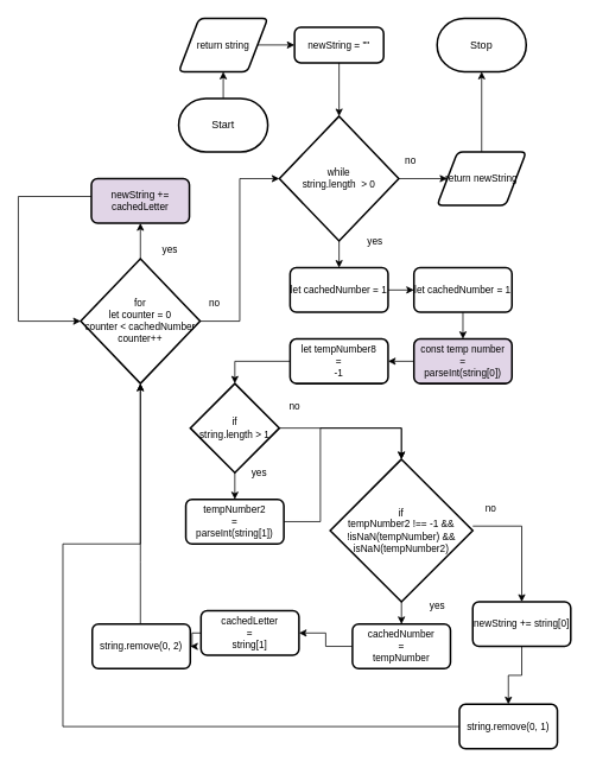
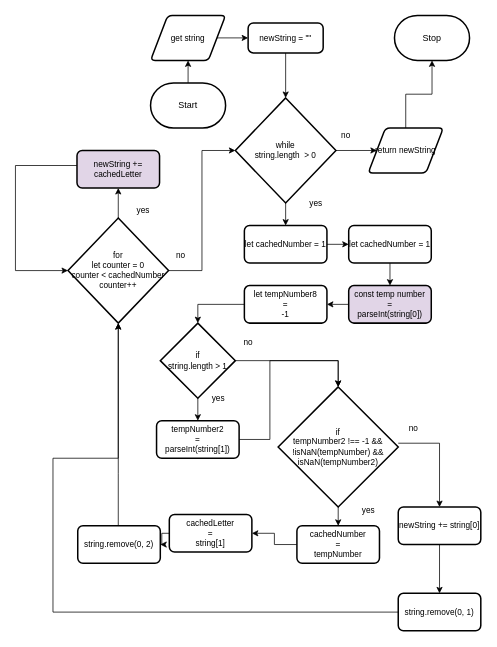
  <mxCell id="0" />
  <mxCell id="1" parent="0" />
  <mxCell id="2" style="edgeStyle=orthogonalEdgeStyle;shape=connector;rounded=0;html=1;labelBackgroundColor=default;strokeColor=default;fontFamily=Helvetica;fontSize=11;fontColor=default;endArrow=classic;" edge="1" parent="1" source="3" target="6"><mxGeometry relative="1" as="geometry" /></mxCell>
  <mxCell id="3" value="Start" style="strokeWidth=2;html=1;shape=mxgraph.flowchart.terminator;whiteSpace=wrap;" vertex="1" parent="1"><mxGeometry x="200" y="110" width="100" height="60" as="geometry" /></mxCell>
- <mxCell id="4" value="Stop" style="strokeWidth=2;html=1;shape=mxgraph.flowchart.terminator;whiteSpace=wrap;" vertex="1" parent="1"><mxGeometry x="490" y="20" width="100" height="60" as="geometry" /></mxCell>
+ <mxCell id="4" value="Stop" style="strokeWidth=2;html=1;shape=mxgraph.flowchart.terminator;whiteSpace=wrap;" vertex="1" parent="1"><mxGeometry x="525" y="20" width="100" height="60" as="geometry" /></mxCell>
  <mxCell id="5" style="edgeStyle=orthogonalEdgeStyle;shape=connector;rounded=0;html=1;entryX=0;entryY=0.5;entryDx=0;entryDy=0;labelBackgroundColor=default;strokeColor=default;fontFamily=Helvetica;fontSize=11;fontColor=default;endArrow=classic;" edge="1" parent="1" source="6" target="8"><mxGeometry relative="1" as="geometry" /></mxCell>
- <mxCell id="6" value="return string" style="shape=parallelogram;html=1;strokeWidth=2;perimeter=parallelogramPerimeter;whiteSpace=wrap;rounded=1;arcSize=12;size=0.23;fontFamily=Helvetica;fontSize=11;fontColor=default;" vertex="1" parent="1"><mxGeometry x="200" y="20" width="100" height="60" as="geometry" /></mxCell>
+ <mxCell id="6" value="get string" style="shape=parallelogram;html=1;strokeWidth=2;perimeter=parallelogramPerimeter;whiteSpace=wrap;rounded=1;arcSize=12;size=0.23;fontFamily=Helvetica;fontSize=11;fontColor=default;" vertex="1" parent="1"><mxGeometry x="200" y="20" width="100" height="60" as="geometry" /></mxCell>
  <mxCell id="7" style="edgeStyle=orthogonalEdgeStyle;shape=connector;rounded=0;html=1;entryX=0.5;entryY=0;entryDx=0;entryDy=0;entryPerimeter=0;labelBackgroundColor=default;strokeColor=default;fontFamily=Helvetica;fontSize=11;fontColor=default;endArrow=classic;" edge="1" parent="1" source="8" target="11"><mxGeometry relative="1" as="geometry" /></mxCell>
  <mxCell id="8" value="newString = &quot;&quot;" style="rounded=1;whiteSpace=wrap;html=1;absoluteArcSize=1;arcSize=14;strokeWidth=2;fontFamily=Helvetica;fontSize=11;fontColor=default;" vertex="1" parent="1"><mxGeometry x="330" y="30" width="100" height="40" as="geometry" /></mxCell>
  <mxCell id="9" style="edgeStyle=orthogonalEdgeStyle;shape=connector;rounded=0;html=1;labelBackgroundColor=default;strokeColor=default;fontFamily=Helvetica;fontSize=11;fontColor=default;endArrow=classic;" edge="1" parent="1" source="11" target="15"><mxGeometry relative="1" as="geometry" /></mxCell>
  <mxCell id="10" style="edgeStyle=orthogonalEdgeStyle;shape=connector;rounded=0;html=1;entryX=0;entryY=0.5;entryDx=0;entryDy=0;labelBackgroundColor=default;strokeColor=default;fontFamily=Helvetica;fontSize=11;fontColor=default;endArrow=classic;" edge="1" parent="1" source="11" target="52"><mxGeometry relative="1" as="geometry" /></mxCell>
  <mxCell id="11" value="while&lt;br&gt;string.length&amp;nbsp; &amp;gt; 0" style="strokeWidth=2;html=1;shape=mxgraph.flowchart.decision;whiteSpace=wrap;fontFamily=Helvetica;fontSize=11;fontColor=default;" vertex="1" parent="1"><mxGeometry x="313" y="130" width="134" height="140" as="geometry" /></mxCell>
  <mxCell id="12" value="yes" style="text;html=1;align=center;verticalAlign=middle;resizable=0;points=[];autosize=1;strokeColor=none;fillColor=none;fontSize=11;fontFamily=Helvetica;fontColor=default;" vertex="1" parent="1"><mxGeometry x="400" y="255" width="40" height="30" as="geometry" /></mxCell>
  <mxCell id="13" value="no" style="text;html=1;align=center;verticalAlign=middle;resizable=0;points=[];autosize=1;strokeColor=none;fillColor=none;fontSize=11;fontFamily=Helvetica;fontColor=default;" vertex="1" parent="1"><mxGeometry x="440" y="165" width="40" height="30" as="geometry" /></mxCell>
  <mxCell id="14" style="edgeStyle=orthogonalEdgeStyle;shape=connector;rounded=0;html=1;labelBackgroundColor=default;strokeColor=default;fontFamily=Helvetica;fontSize=11;fontColor=default;endArrow=classic;" edge="1" parent="1" source="15" target="17"><mxGeometry relative="1" as="geometry" /></mxCell>
  <mxCell id="15" value="let cachedNumber = 1" style="rounded=1;whiteSpace=wrap;html=1;absoluteArcSize=1;arcSize=14;strokeWidth=2;fontFamily=Helvetica;fontSize=11;fontColor=default;" vertex="1" parent="1"><mxGeometry x="325" y="300" width="110" height="50" as="geometry" /></mxCell>
  <mxCell id="16" style="edgeStyle=orthogonalEdgeStyle;shape=connector;rounded=0;html=1;labelBackgroundColor=default;strokeColor=default;fontFamily=Helvetica;fontSize=11;fontColor=default;endArrow=classic;" edge="1" parent="1" source="17" target="19"><mxGeometry relative="1" as="geometry" /></mxCell>
  <mxCell id="17" value="let cachedNumber = 1" style="rounded=1;whiteSpace=wrap;html=1;absoluteArcSize=1;arcSize=14;strokeWidth=2;fontFamily=Helvetica;fontSize=11;fontColor=default;" vertex="1" parent="1"><mxGeometry x="464" y="300" width="110" height="50" as="geometry" /></mxCell>
  <mxCell id="18" style="edgeStyle=orthogonalEdgeStyle;shape=connector;rounded=0;html=1;labelBackgroundColor=default;strokeColor=default;fontFamily=Helvetica;fontSize=11;fontColor=default;endArrow=classic;" edge="1" parent="1" source="19" target="21"><mxGeometry relative="1" as="geometry" /></mxCell>
  <mxCell id="19" value="const temp number&lt;br&gt;=&lt;br&gt;parseInt(string[0])" style="rounded=1;whiteSpace=wrap;html=1;absoluteArcSize=1;arcSize=14;strokeWidth=2;fontFamily=Helvetica;fontSize=11;fontColor=default;fillColor=#e1d5e7;" vertex="1" parent="1"><mxGeometry x="464" y="380" width="110" height="50" as="geometry" /></mxCell>
  <mxCell id="20" style="edgeStyle=orthogonalEdgeStyle;shape=connector;rounded=0;html=1;entryX=0.5;entryY=0;entryDx=0;entryDy=0;entryPerimeter=0;labelBackgroundColor=default;strokeColor=default;fontFamily=Helvetica;fontSize=11;fontColor=default;endArrow=classic;" edge="1" parent="1" source="21" target="24"><mxGeometry relative="1" as="geometry" /></mxCell>
  <mxCell id="21" value="let tempNumber8&lt;br&gt;=&lt;br&gt;-1" style="rounded=1;whiteSpace=wrap;html=1;absoluteArcSize=1;arcSize=14;strokeWidth=2;fontFamily=Helvetica;fontSize=11;fontColor=default;" vertex="1" parent="1"><mxGeometry x="325" y="380" width="110" height="50" as="geometry" /></mxCell>
  <mxCell id="22" style="edgeStyle=orthogonalEdgeStyle;shape=connector;rounded=0;html=1;labelBackgroundColor=default;strokeColor=default;fontFamily=Helvetica;fontSize=11;fontColor=default;endArrow=classic;" edge="1" parent="1" source="24" target="29"><mxGeometry relative="1" as="geometry" /></mxCell>
  <mxCell id="23" style="edgeStyle=orthogonalEdgeStyle;shape=connector;rounded=0;html=1;entryX=0.5;entryY=0;entryDx=0;entryDy=0;entryPerimeter=0;labelBackgroundColor=default;strokeColor=default;fontFamily=Helvetica;fontSize=11;fontColor=default;endArrow=classic;" edge="1" parent="1" source="24" target="27"><mxGeometry relative="1" as="geometry" /></mxCell>
  <mxCell id="24" value="if&lt;br&gt;string.length &amp;gt; 1" style="strokeWidth=2;html=1;shape=mxgraph.flowchart.decision;whiteSpace=wrap;fontFamily=Helvetica;fontSize=11;fontColor=default;" vertex="1" parent="1"><mxGeometry x="213" y="430" width="100" height="100" as="geometry" /></mxCell>
  <mxCell id="25" style="edgeStyle=orthogonalEdgeStyle;shape=connector;rounded=0;html=1;entryX=0.5;entryY=0;entryDx=0;entryDy=0;labelBackgroundColor=default;strokeColor=default;fontFamily=Helvetica;fontSize=11;fontColor=default;endArrow=classic;" edge="1" parent="1" source="27" target="35"><mxGeometry relative="1" as="geometry" /></mxCell>
  <mxCell id="26" style="edgeStyle=orthogonalEdgeStyle;shape=connector;rounded=0;html=1;entryX=0.5;entryY=0;entryDx=0;entryDy=0;labelBackgroundColor=default;strokeColor=default;fontFamily=Helvetica;fontSize=11;fontColor=default;endArrow=classic;" edge="1" parent="1" source="27" target="43"><mxGeometry relative="1" as="geometry"><Array as="points"><mxPoint x="585" y="590" /></Array></mxGeometry></mxCell>
  <mxCell id="27" value="if&lt;br&gt;tempNumber2 !== -1 &amp;amp;&amp;amp;&lt;br&gt;!isNaN(tempNumber) &amp;amp;&amp;amp;&lt;br&gt;isNaN(tempNumber2)" style="strokeWidth=2;html=1;shape=mxgraph.flowchart.decision;whiteSpace=wrap;fontFamily=Helvetica;fontSize=11;fontColor=default;" vertex="1" parent="1"><mxGeometry x="370" y="515" width="160" height="160" as="geometry" /></mxCell>
  <mxCell id="28" style="edgeStyle=orthogonalEdgeStyle;shape=connector;rounded=0;html=1;entryX=0.5;entryY=0;entryDx=0;entryDy=0;entryPerimeter=0;labelBackgroundColor=default;strokeColor=default;fontFamily=Helvetica;fontSize=11;fontColor=default;endArrow=classic;" edge="1" parent="1" source="29" target="27"><mxGeometry relative="1" as="geometry"><Array as="points"><mxPoint x="359" y="585" /><mxPoint x="359" y="480" /><mxPoint x="450" y="480" /></Array></mxGeometry></mxCell>
  <mxCell id="29" value="tempNumber2&lt;br&gt;=&lt;br&gt;parseInt(string[1])" style="rounded=1;whiteSpace=wrap;html=1;absoluteArcSize=1;arcSize=14;strokeWidth=2;fontFamily=Helvetica;fontSize=11;fontColor=default;" vertex="1" parent="1"><mxGeometry x="208" y="560" width="110" height="50" as="geometry" /></mxCell>
  <mxCell id="30" value="yes" style="text;html=1;align=center;verticalAlign=middle;resizable=0;points=[];autosize=1;strokeColor=none;fillColor=none;fontSize=11;fontFamily=Helvetica;fontColor=default;" vertex="1" parent="1"><mxGeometry x="270" y="515" width="40" height="30" as="geometry" /></mxCell>
  <mxCell id="31" value="no" style="text;html=1;align=center;verticalAlign=middle;resizable=0;points=[];autosize=1;strokeColor=none;fillColor=none;fontSize=11;fontFamily=Helvetica;fontColor=default;" vertex="1" parent="1"><mxGeometry x="310" y="440" width="40" height="30" as="geometry" /></mxCell>
  <mxCell id="32" value="yes" style="text;html=1;align=center;verticalAlign=middle;resizable=0;points=[];autosize=1;strokeColor=none;fillColor=none;fontSize=11;fontFamily=Helvetica;fontColor=default;" vertex="1" parent="1"><mxGeometry x="470" y="665" width="40" height="30" as="geometry" /></mxCell>
  <mxCell id="33" value="no" style="text;html=1;align=center;verticalAlign=middle;resizable=0;points=[];autosize=1;strokeColor=none;fillColor=none;fontSize=11;fontFamily=Helvetica;fontColor=default;" vertex="1" parent="1"><mxGeometry x="530" y="555" width="40" height="30" as="geometry" /></mxCell>
  <mxCell id="34" style="edgeStyle=orthogonalEdgeStyle;shape=connector;rounded=0;html=1;labelBackgroundColor=default;strokeColor=default;fontFamily=Helvetica;fontSize=11;fontColor=default;endArrow=classic;" edge="1" parent="1" source="35" target="37"><mxGeometry relative="1" as="geometry" /></mxCell>
  <mxCell id="35" value="cachedNumber&lt;br&gt;=&lt;br&gt;tempNumber" style="rounded=1;whiteSpace=wrap;html=1;absoluteArcSize=1;arcSize=14;strokeWidth=2;fontFamily=Helvetica;fontSize=11;fontColor=default;" vertex="1" parent="1"><mxGeometry x="395" y="700" width="110" height="50" as="geometry" /></mxCell>
  <mxCell id="36" style="edgeStyle=orthogonalEdgeStyle;shape=connector;rounded=0;html=1;labelBackgroundColor=default;strokeColor=default;fontFamily=Helvetica;fontSize=11;fontColor=default;endArrow=classic;" edge="1" parent="1" source="37" target="39"><mxGeometry relative="1" as="geometry" /></mxCell>
  <mxCell id="37" value="cachedLetter&lt;br&gt;=&lt;br&gt;string[1]" style="rounded=1;whiteSpace=wrap;html=1;absoluteArcSize=1;arcSize=14;strokeWidth=2;fontFamily=Helvetica;fontSize=11;fontColor=default;" vertex="1" parent="1"><mxGeometry x="225" y="685" width="110" height="50" as="geometry" /></mxCell>
  <mxCell id="38" style="edgeStyle=orthogonalEdgeStyle;shape=connector;rounded=0;html=1;labelBackgroundColor=default;strokeColor=default;fontFamily=Helvetica;fontSize=11;fontColor=default;endArrow=classic;" edge="1" parent="1" source="39" target="46"><mxGeometry relative="1" as="geometry"><Array as="points"><mxPoint x="157" y="630" /><mxPoint x="157" y="630" /></Array></mxGeometry></mxCell>
  <mxCell id="39" value="string.remove(0, 2)" style="rounded=1;whiteSpace=wrap;html=1;absoluteArcSize=1;arcSize=14;strokeWidth=2;fontFamily=Helvetica;fontSize=11;fontColor=default;" vertex="1" parent="1"><mxGeometry x="103" y="700" width="110" height="50" as="geometry" /></mxCell>
  <mxCell id="40" style="edgeStyle=orthogonalEdgeStyle;shape=connector;rounded=0;html=1;entryX=0.5;entryY=1;entryDx=0;entryDy=0;entryPerimeter=0;labelBackgroundColor=default;strokeColor=default;fontFamily=Helvetica;fontSize=11;fontColor=default;endArrow=classic;" edge="1" parent="1" source="41" target="46"><mxGeometry relative="1" as="geometry"><Array as="points"><mxPoint x="70" y="815" /><mxPoint x="70" y="610" /><mxPoint x="157" y="610" /></Array></mxGeometry></mxCell>
- <mxCell id="41" value="string.remove(0, 1)" style="rounded=1;whiteSpace=wrap;html=1;absoluteArcSize=1;arcSize=14;strokeWidth=2;fontFamily=Helvetica;fontSize=11;fontColor=default;" vertex="1" parent="1"><mxGeometry x="515" y="790" width="110" height="50" as="geometry" /></mxCell>
+ <mxCell id="41" value="string.remove(0, 1)" style="rounded=1;whiteSpace=wrap;html=1;absoluteArcSize=1;arcSize=14;strokeWidth=2;fontFamily=Helvetica;fontSize=11;fontColor=default;" vertex="1" parent="1"><mxGeometry x="530" y="790" width="110" height="50" as="geometry" /></mxCell>
  <mxCell id="42" style="edgeStyle=orthogonalEdgeStyle;shape=connector;rounded=0;html=1;labelBackgroundColor=default;strokeColor=default;fontFamily=Helvetica;fontSize=11;fontColor=default;endArrow=classic;" edge="1" parent="1" source="43" target="41"><mxGeometry relative="1" as="geometry" /></mxCell>
  <mxCell id="43" value="newString += string[0]" style="rounded=1;whiteSpace=wrap;html=1;absoluteArcSize=1;arcSize=14;strokeWidth=2;fontFamily=Helvetica;fontSize=11;fontColor=default;" vertex="1" parent="1"><mxGeometry x="530" y="675" width="110" height="50" as="geometry" /></mxCell>
  <mxCell id="44" style="edgeStyle=orthogonalEdgeStyle;shape=connector;rounded=0;html=1;entryX=0.5;entryY=1;entryDx=0;entryDy=0;labelBackgroundColor=default;strokeColor=default;fontFamily=Helvetica;fontSize=11;fontColor=default;endArrow=classic;" edge="1" parent="1" source="46" target="48"><mxGeometry relative="1" as="geometry" /></mxCell>
  <mxCell id="45" style="edgeStyle=orthogonalEdgeStyle;shape=connector;rounded=0;html=1;entryX=0;entryY=0.5;entryDx=0;entryDy=0;entryPerimeter=0;labelBackgroundColor=default;strokeColor=default;fontFamily=Helvetica;fontSize=11;fontColor=default;endArrow=classic;" edge="1" parent="1" source="46" target="11"><mxGeometry relative="1" as="geometry" /></mxCell>
  <mxCell id="46" value="for&lt;br&gt;let counter = 0&lt;br&gt;counter &amp;lt; cachedNumber&lt;br&gt;counter++" style="strokeWidth=2;html=1;shape=mxgraph.flowchart.decision;whiteSpace=wrap;fontFamily=Helvetica;fontSize=11;fontColor=default;" vertex="1" parent="1"><mxGeometry x="90" y="290" width="134" height="140" as="geometry" /></mxCell>
  <mxCell id="47" style="edgeStyle=orthogonalEdgeStyle;shape=connector;rounded=0;html=1;entryX=0;entryY=0.5;entryDx=0;entryDy=0;entryPerimeter=0;labelBackgroundColor=default;strokeColor=default;fontFamily=Helvetica;fontSize=11;fontColor=default;endArrow=classic;" edge="1" parent="1" source="48" target="46"><mxGeometry relative="1" as="geometry"><Array as="points"><mxPoint x="20" y="220" /><mxPoint x="20" y="360" /></Array></mxGeometry></mxCell>
  <mxCell id="48" value="newString += cachedLetter" style="rounded=1;whiteSpace=wrap;html=1;absoluteArcSize=1;arcSize=14;strokeWidth=2;fontFamily=Helvetica;fontSize=11;fontColor=default;fillColor=#e1d5e7;" vertex="1" parent="1"><mxGeometry x="102" y="200" width="110" height="50" as="geometry" /></mxCell>
  <mxCell id="49" value="yes" style="text;html=1;align=center;verticalAlign=middle;resizable=0;points=[];autosize=1;strokeColor=none;fillColor=none;fontSize=11;fontFamily=Helvetica;fontColor=default;" vertex="1" parent="1"><mxGeometry x="170" y="265" width="40" height="30" as="geometry" /></mxCell>
  <mxCell id="50" value="no" style="text;html=1;align=center;verticalAlign=middle;resizable=0;points=[];autosize=1;strokeColor=none;fillColor=none;fontSize=11;fontFamily=Helvetica;fontColor=default;" vertex="1" parent="1"><mxGeometry x="220" y="325" width="40" height="30" as="geometry" /></mxCell>
  <mxCell id="51" style="edgeStyle=orthogonalEdgeStyle;shape=connector;rounded=0;html=1;entryX=0.5;entryY=1;entryDx=0;entryDy=0;entryPerimeter=0;labelBackgroundColor=default;strokeColor=default;fontFamily=Helvetica;fontSize=11;fontColor=default;endArrow=classic;" edge="1" parent="1" source="52" target="4"><mxGeometry relative="1" as="geometry" /></mxCell>
  <mxCell id="52" value="return newString" style="shape=parallelogram;html=1;strokeWidth=2;perimeter=parallelogramPerimeter;whiteSpace=wrap;rounded=1;arcSize=12;size=0.23;fontFamily=Helvetica;fontSize=11;fontColor=default;" vertex="1" parent="1"><mxGeometry x="490" y="170" width="100" height="60" as="geometry" /></mxCell>
